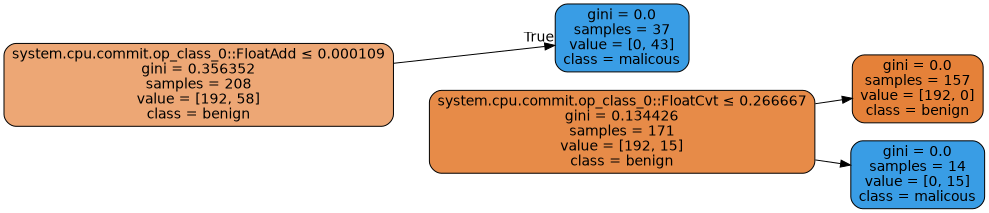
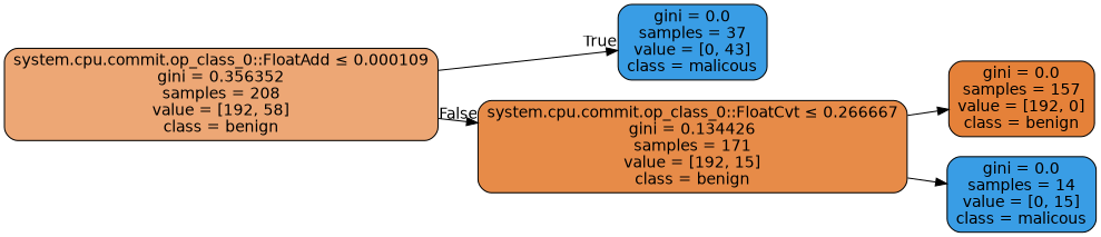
  digraph {
    rankdir=LR
    node [color=black fillcolor="#399de5" fontname=helvetica shape=box style="filled, rounded"]
    edge [fontname=helvetica]
    n1 [fillcolor="#eda775" label=<system.cpu.commit.op_class_0::FloatAdd &le; 0.000109<br/>gini = 0.356352<br/>samples = 208<br/>value = [192, 58]<br/>class = benign>]
    n2 [label=<gini = 0.0<br/>samples = 37<br/>value = [0, 43]<br/>class = malicous>]
    n3 [fillcolor="#e78b48" label=<system.cpu.commit.op_class_0::FloatCvt &le; 0.266667<br/>gini = 0.134426<br/>samples = 171<br/>value = [192, 15]<br/>class = benign>]
    n4 [fillcolor="#e58139" label=<gini = 0.0<br/>samples = 157<br/>value = [192, 0]<br/>class = benign>]
    n5 [label=<gini = 0.0<br/>samples = 14<br/>value = [0, 15]<br/>class = malicous>]
    n1 -> n2 [headlabel=True labelangle=45 labeldistance=2.5]
+   n1 -> n3 [headlabel=False labelangle=-45 labeldistance=2.5]
    n3 -> n4
    n3 -> n5
  }
